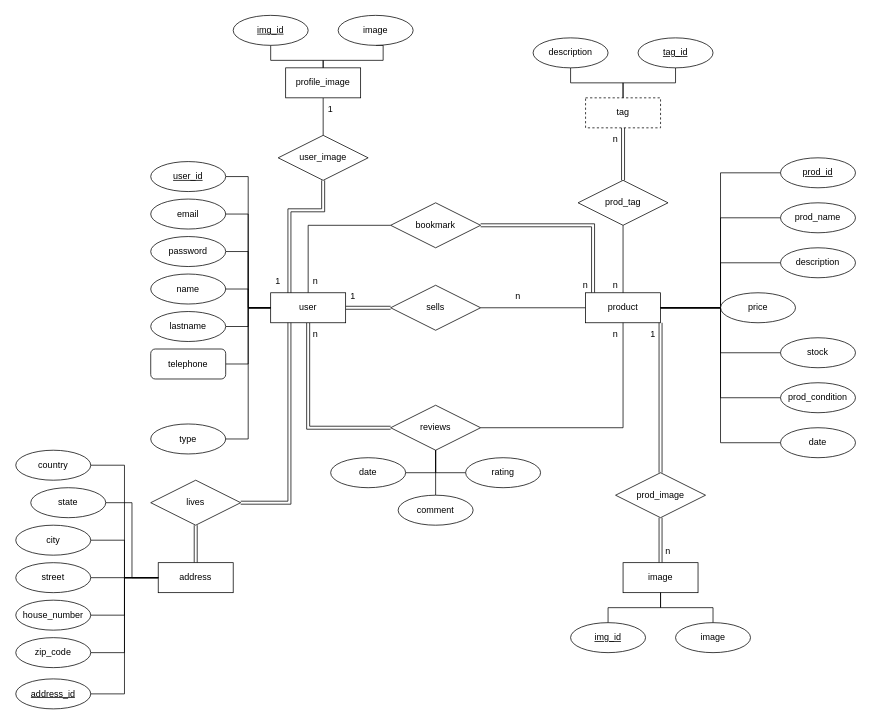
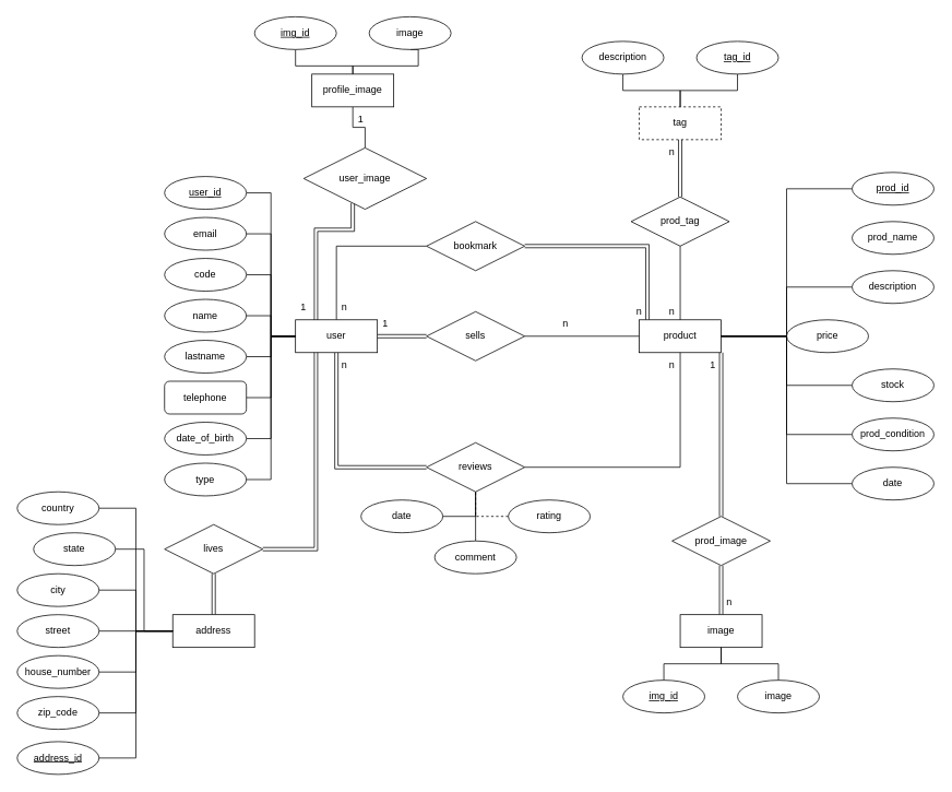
  <mxCell id="0" />
  <mxCell id="1" parent="0" />
  <mxCell id="2" style="edgeStyle=orthogonalEdgeStyle;rounded=0;orthogonalLoop=1;jettySize=auto;html=1;entryX=0;entryY=0.5;entryDx=0;entryDy=0;endArrow=none;endFill=0;shape=link;" edge="1" parent="1" source="5" target="19"><mxGeometry relative="1" as="geometry" /></mxCell>
  <mxCell id="3" style="edgeStyle=orthogonalEdgeStyle;rounded=0;orthogonalLoop=1;jettySize=auto;html=1;entryX=0;entryY=0.5;entryDx=0;entryDy=0;endArrow=none;endFill=0;shape=link;" edge="1" parent="1" source="5" target="33"><mxGeometry relative="1" as="geometry"><Array as="points"><mxPoint x="410" y="570" /></Array></mxGeometry></mxCell>
  <mxCell id="4" style="edgeStyle=orthogonalEdgeStyle;rounded=0;orthogonalLoop=1;jettySize=auto;html=1;entryX=0;entryY=0.5;entryDx=0;entryDy=0;endArrow=none;endFill=0;" edge="1" parent="1" source="5" target="64"><mxGeometry relative="1" as="geometry"><Array as="points"><mxPoint x="410" y="300" /></Array></mxGeometry></mxCell>
  <mxCell id="5" value="user" style="whiteSpace=wrap;html=1;align=center;" vertex="1" parent="1"><mxGeometry x="360" y="390" width="100" height="40" as="geometry" /></mxCell>
  <mxCell id="6" style="edgeStyle=orthogonalEdgeStyle;rounded=0;orthogonalLoop=1;jettySize=auto;html=1;entryX=0;entryY=0.5;entryDx=0;entryDy=0;endArrow=none;endFill=0;" edge="1" parent="1" source="7" target="5"><mxGeometry relative="1" as="geometry" /></mxCell>
  <mxCell id="7" value="user_id" style="ellipse;whiteSpace=wrap;html=1;align=center;fontStyle=4;" vertex="1" parent="1"><mxGeometry y="215" width="100" height="40" as="geometry" x="200" /></mxCell>
  <mxCell id="8" style="edgeStyle=orthogonalEdgeStyle;rounded=0;orthogonalLoop=1;jettySize=auto;html=1;entryX=0;entryY=0.5;entryDx=0;entryDy=0;endArrow=none;endFill=0;" edge="1" parent="1" source="9" target="5"><mxGeometry relative="1" as="geometry" /></mxCell>
  <mxCell id="9" value="name" style="ellipse;whiteSpace=wrap;html=1;align=center;" vertex="1" parent="1"><mxGeometry y="365" width="100" height="40" as="geometry" x="200" /></mxCell>
  <mxCell id="10" style="edgeStyle=orthogonalEdgeStyle;rounded=0;orthogonalLoop=1;jettySize=auto;html=1;entryX=0;entryY=0.5;entryDx=0;entryDy=0;endArrow=none;endFill=0;" edge="1" parent="1" source="11" target="5"><mxGeometry relative="1" as="geometry" /></mxCell>
  <mxCell id="11" value="lastname" style="ellipse;whiteSpace=wrap;html=1;align=center;" vertex="1" parent="1"><mxGeometry y="415" width="100" height="40" as="geometry" x="200" /></mxCell>
  <mxCell id="12" style="edgeStyle=orthogonalEdgeStyle;rounded=0;orthogonalLoop=1;jettySize=auto;html=1;entryX=0;entryY=0.5;entryDx=0;entryDy=0;endArrow=none;endFill=0;" edge="1" parent="1" source="13" target="5"><mxGeometry relative="1" as="geometry" /></mxCell>
  <mxCell id="13" value="telephone" style="whiteSpace=wrap;html=1;align=center;rounded=1;" vertex="1" parent="1"><mxGeometry y="465" width="100" height="40" as="geometry" x="200" /></mxCell>
+ <mxCell id="14" style="edgeStyle=orthogonalEdgeStyle;rounded=0;orthogonalLoop=1;jettySize=auto;html=1;entryX=0;entryY=0.5;entryDx=0;entryDy=0;endArrow=none;endFill=0;" edge="1" parent="1" source="15" target="5"><mxGeometry relative="1" as="geometry" /></mxCell>
+ <mxCell id="15" value="date_of_birth" style="ellipse;whiteSpace=wrap;html=1;align=center;" vertex="1" parent="1"><mxGeometry y="515" width="100" height="40" as="geometry" x="200" /></mxCell>
  <mxCell id="16" style="edgeStyle=orthogonalEdgeStyle;rounded=0;orthogonalLoop=1;jettySize=auto;html=1;endArrow=none;endFill=0;" edge="1" parent="1" source="18" target="19"><mxGeometry relative="1" as="geometry" /></mxCell>
  <mxCell id="17" style="edgeStyle=orthogonalEdgeStyle;rounded=0;orthogonalLoop=1;jettySize=auto;html=1;entryX=1;entryY=0.5;entryDx=0;entryDy=0;endArrow=none;endFill=0;shape=link;" edge="1" parent="1" source="18" target="64"><mxGeometry relative="1" as="geometry"><Array as="points"><mxPoint x="790" y="300" /><mxPoint x="640" y="300" /></Array></mxGeometry></mxCell>
  <mxCell id="18" value="product" style="whiteSpace=wrap;html=1;align=center;" vertex="1" parent="1"><mxGeometry x="780" y="390" width="100" height="40" as="geometry" /></mxCell>
  <mxCell id="19" value="sells" style="shape=rhombus;perimeter=rhombusPerimeter;whiteSpace=wrap;html=1;align=center;" vertex="1" parent="1"><mxGeometry x="520" y="380" width="120" height="60" as="geometry" /></mxCell>
  <mxCell id="20" value="1" style="text;html=1;strokeColor=none;fillColor=none;align=center;verticalAlign=middle;whiteSpace=wrap;rounded=0;" vertex="1" parent="1"><mxGeometry x="460" y="380" width="20" height="30" as="geometry" /></mxCell>
  <mxCell id="21" value="n" style="text;html=1;strokeColor=none;fillColor=none;align=center;verticalAlign=middle;whiteSpace=wrap;rounded=0;" vertex="1" parent="1"><mxGeometry x="680" y="380" width="20" height="30" as="geometry" /></mxCell>
  <mxCell id="22" style="edgeStyle=orthogonalEdgeStyle;rounded=0;orthogonalLoop=1;jettySize=auto;html=1;entryX=1;entryY=0.5;entryDx=0;entryDy=0;endArrow=none;endFill=0;" edge="1" parent="1" source="23" target="18"><mxGeometry relative="1" as="geometry" /></mxCell>
  <mxCell id="23" value="prod_id" style="ellipse;whiteSpace=wrap;html=1;align=center;fontStyle=4;" vertex="1" parent="1"><mxGeometry x="1040" y="210" width="100" height="40" as="geometry" /></mxCell>
- <mxCell id="24" style="edgeStyle=orthogonalEdgeStyle;rounded=0;orthogonalLoop=1;jettySize=auto;html=1;entryX=1;entryY=0.5;entryDx=0;entryDy=0;endArrow=none;endFill=0;" edge="1" parent="1" source="25" target="18"><mxGeometry relative="1" as="geometry" /></mxCell>
  <mxCell id="25" value="prod_name" style="ellipse;whiteSpace=wrap;html=1;align=center;" vertex="1" parent="1"><mxGeometry x="1040" y="270" width="100" height="40" as="geometry" /></mxCell>
  <mxCell id="26" style="edgeStyle=orthogonalEdgeStyle;rounded=0;orthogonalLoop=1;jettySize=auto;html=1;entryX=1;entryY=0.5;entryDx=0;entryDy=0;endArrow=none;endFill=0;" edge="1" parent="1" source="27" target="18"><mxGeometry relative="1" as="geometry" /></mxCell>
  <mxCell id="27" value="description" style="ellipse;whiteSpace=wrap;html=1;align=center;" vertex="1" parent="1"><mxGeometry x="1040" y="330" width="100" height="40" as="geometry" /></mxCell>
  <mxCell id="28" style="edgeStyle=orthogonalEdgeStyle;rounded=0;orthogonalLoop=1;jettySize=auto;html=1;entryX=1;entryY=0.5;entryDx=0;entryDy=0;endArrow=none;endFill=0;" edge="1" parent="1" source="29" target="18"><mxGeometry relative="1" as="geometry" /></mxCell>
  <mxCell id="29" value="price" style="ellipse;whiteSpace=wrap;html=1;align=center;" vertex="1" parent="1"><mxGeometry x="960" y="390" width="100" height="40" as="geometry" /></mxCell>
  <mxCell id="30" style="edgeStyle=orthogonalEdgeStyle;rounded=0;orthogonalLoop=1;jettySize=auto;html=1;entryX=1;entryY=0.5;entryDx=0;entryDy=0;endArrow=none;endFill=0;" edge="1" parent="1" source="31" target="18"><mxGeometry relative="1" as="geometry" /></mxCell>
  <mxCell id="31" value="stock" style="ellipse;whiteSpace=wrap;html=1;align=center;" vertex="1" parent="1"><mxGeometry x="1040" y="450" width="100" height="40" as="geometry" /></mxCell>
  <mxCell id="32" style="edgeStyle=orthogonalEdgeStyle;rounded=0;orthogonalLoop=1;jettySize=auto;html=1;entryX=0.5;entryY=1;entryDx=0;entryDy=0;endArrow=none;endFill=0;" edge="1" parent="1" source="33" target="18"><mxGeometry relative="1" as="geometry" /></mxCell>
  <mxCell id="33" value="reviews" style="shape=rhombus;perimeter=rhombusPerimeter;whiteSpace=wrap;html=1;align=center;" vertex="1" parent="1"><mxGeometry x="520" y="540" width="120" height="60" as="geometry" /></mxCell>
  <mxCell id="34" style="edgeStyle=orthogonalEdgeStyle;rounded=0;orthogonalLoop=1;jettySize=auto;html=1;entryX=0.5;entryY=1;entryDx=0;entryDy=0;endArrow=none;endFill=0;" edge="1" parent="1" source="35" target="33"><mxGeometry relative="1" as="geometry"><Array as="points"><mxPoint x="580" y="630" /></Array></mxGeometry></mxCell>
  <mxCell id="35" value="date" style="ellipse;whiteSpace=wrap;html=1;align=center;" vertex="1" parent="1"><mxGeometry x="440" y="610" width="100" height="40" as="geometry" /></mxCell>
- <mxCell id="36" style="edgeStyle=orthogonalEdgeStyle;rounded=0;orthogonalLoop=1;jettySize=auto;html=1;entryX=0.5;entryY=1;entryDx=0;entryDy=0;endArrow=none;endFill=0;" edge="1" parent="1" source="37" target="33"><mxGeometry relative="1" as="geometry"><Array as="points"><mxPoint x="580" y="630" /></Array></mxGeometry></mxCell>
+ <mxCell id="36" style="edgeStyle=orthogonalEdgeStyle;rounded=0;orthogonalLoop=1;jettySize=auto;html=1;entryX=0.5;entryY=1;entryDx=0;entryDy=0;endArrow=none;endFill=0;dashed=1;" edge="1" parent="1" source="37" target="33"><mxGeometry relative="1" as="geometry"><Array as="points"><mxPoint x="580" y="630" /></Array></mxGeometry></mxCell>
  <mxCell id="37" value="rating" style="ellipse;whiteSpace=wrap;html=1;align=center;" vertex="1" parent="1"><mxGeometry x="620" y="610" width="100" height="40" as="geometry" /></mxCell>
  <mxCell id="38" style="edgeStyle=orthogonalEdgeStyle;rounded=0;orthogonalLoop=1;jettySize=auto;html=1;entryX=0;entryY=0.5;entryDx=0;entryDy=0;endArrow=none;endFill=0;" edge="1" parent="1" source="39" target="5"><mxGeometry relative="1" as="geometry" /></mxCell>
  <mxCell id="39" value="type" style="ellipse;whiteSpace=wrap;html=1;align=center;" vertex="1" parent="1"><mxGeometry y="565" width="100" height="40" as="geometry" x="200" /></mxCell>
  <mxCell id="40" value="n" style="text;html=1;strokeColor=none;fillColor=none;align=center;verticalAlign=middle;whiteSpace=wrap;rounded=0;" vertex="1" parent="1"><mxGeometry x="410" y="430" width="20" height="30" as="geometry" /></mxCell>
  <mxCell id="41" value="n" style="text;html=1;strokeColor=none;fillColor=none;align=center;verticalAlign=middle;whiteSpace=wrap;rounded=0;" vertex="1" parent="1"><mxGeometry x="810" y="430" width="20" height="30" as="geometry" /></mxCell>
  <mxCell id="42" style="edgeStyle=orthogonalEdgeStyle;rounded=0;orthogonalLoop=1;jettySize=auto;html=1;entryX=0.5;entryY=0;entryDx=0;entryDy=0;endArrow=none;endFill=0;" edge="1" parent="1" source="43" target="18"><mxGeometry relative="1" as="geometry" /></mxCell>
  <mxCell id="43" value="prod_tag" style="shape=rhombus;perimeter=rhombusPerimeter;whiteSpace=wrap;html=1;align=center;" vertex="1" parent="1"><mxGeometry x="770" y="240" width="120" height="60" as="geometry" /></mxCell>
  <mxCell id="44" style="edgeStyle=orthogonalEdgeStyle;rounded=0;orthogonalLoop=1;jettySize=auto;html=1;entryX=0.5;entryY=0;entryDx=0;entryDy=0;endArrow=none;endFill=0;shape=link;" edge="1" parent="1" source="45" target="43"><mxGeometry relative="1" as="geometry" /></mxCell>
  <mxCell id="45" value="tag" style="whiteSpace=wrap;html=1;align=center;dashed=1;" vertex="1" parent="1"><mxGeometry x="780" y="130" width="100" height="40" as="geometry" /></mxCell>
  <mxCell id="46" value="n" style="text;html=1;strokeColor=none;fillColor=none;align=center;verticalAlign=middle;whiteSpace=wrap;rounded=0;" vertex="1" parent="1"><mxGeometry x="810" y="365" width="20" height="30" as="geometry" /></mxCell>
  <mxCell id="47" value="n" style="text;html=1;strokeColor=none;fillColor=none;align=center;verticalAlign=middle;whiteSpace=wrap;rounded=0;" vertex="1" parent="1"><mxGeometry x="810" width="20" height="30" as="geometry" y="170" /></mxCell>
  <mxCell id="48" style="edgeStyle=orthogonalEdgeStyle;rounded=0;orthogonalLoop=1;jettySize=auto;html=1;entryX=0.5;entryY=0;entryDx=0;entryDy=0;endArrow=none;endFill=0;" edge="1" parent="1" source="49" target="45"><mxGeometry relative="1" as="geometry" /></mxCell>
  <mxCell id="49" value="description" style="ellipse;whiteSpace=wrap;html=1;align=center;" vertex="1" parent="1"><mxGeometry x="710" y="50" width="100" height="40" as="geometry" /></mxCell>
  <mxCell id="50" style="edgeStyle=orthogonalEdgeStyle;rounded=0;orthogonalLoop=1;jettySize=auto;html=1;entryX=0.5;entryY=0;entryDx=0;entryDy=0;endArrow=none;endFill=0;" edge="1" parent="1" source="51" target="45"><mxGeometry relative="1" as="geometry" /></mxCell>
  <mxCell id="51" value="tag_id" style="ellipse;whiteSpace=wrap;html=1;align=center;fontStyle=4;" vertex="1" parent="1"><mxGeometry x="850" y="50" width="100" height="40" as="geometry" /></mxCell>
  <mxCell id="52" style="edgeStyle=orthogonalEdgeStyle;rounded=0;orthogonalLoop=1;jettySize=auto;html=1;entryX=1;entryY=0.5;entryDx=0;entryDy=0;endArrow=none;endFill=0;" edge="1" parent="1" source="53" target="18"><mxGeometry relative="1" as="geometry" /></mxCell>
  <mxCell id="53" value="prod_condition" style="ellipse;whiteSpace=wrap;html=1;align=center;" vertex="1" parent="1"><mxGeometry x="1040" y="510" width="100" height="40" as="geometry" /></mxCell>
  <mxCell id="54" style="edgeStyle=orthogonalEdgeStyle;rounded=0;orthogonalLoop=1;jettySize=auto;html=1;entryX=0.5;entryY=1;entryDx=0;entryDy=0;endArrow=none;endFill=0;shape=link;" edge="1" parent="1" source="55" target="61"><mxGeometry relative="1" as="geometry" /></mxCell>
  <mxCell id="55" value="image" style="whiteSpace=wrap;html=1;align=center;" vertex="1" parent="1"><mxGeometry x="830" y="750" width="100" height="40" as="geometry" /></mxCell>
  <mxCell id="56" style="edgeStyle=orthogonalEdgeStyle;rounded=0;orthogonalLoop=1;jettySize=auto;html=1;entryX=0.5;entryY=1;entryDx=0;entryDy=0;endArrow=none;endFill=0;" edge="1" parent="1" source="57" target="55"><mxGeometry relative="1" as="geometry" /></mxCell>
  <mxCell id="57" value="img_id" style="ellipse;whiteSpace=wrap;html=1;align=center;fontStyle=4;" vertex="1" parent="1"><mxGeometry x="760" y="830" width="100" height="40" as="geometry" /></mxCell>
  <mxCell id="58" style="edgeStyle=orthogonalEdgeStyle;rounded=0;orthogonalLoop=1;jettySize=auto;html=1;entryX=0.5;entryY=1;entryDx=0;entryDy=0;endArrow=none;endFill=0;" edge="1" parent="1" source="59" target="55"><mxGeometry relative="1" as="geometry" /></mxCell>
  <mxCell id="59" value="image" style="ellipse;whiteSpace=wrap;html=1;align=center;" vertex="1" parent="1"><mxGeometry x="900" y="830" width="100" height="40" as="geometry" /></mxCell>
  <mxCell id="60" style="edgeStyle=orthogonalEdgeStyle;shape=link;rounded=0;orthogonalLoop=1;jettySize=auto;html=1;entryX=1;entryY=1;entryDx=0;entryDy=0;endArrow=none;endFill=0;" edge="1" parent="1" source="61" target="18"><mxGeometry relative="1" as="geometry" /></mxCell>
  <mxCell id="61" value="prod_image" style="shape=rhombus;perimeter=rhombusPerimeter;whiteSpace=wrap;html=1;align=center;" vertex="1" parent="1"><mxGeometry x="820" y="630" width="120" height="60" as="geometry" /></mxCell>
  <mxCell id="62" value="1" style="text;html=1;strokeColor=none;fillColor=none;align=center;verticalAlign=middle;whiteSpace=wrap;rounded=0;" vertex="1" parent="1"><mxGeometry x="860" y="430" width="20" height="30" as="geometry" /></mxCell>
  <mxCell id="63" value="n" style="text;html=1;strokeColor=none;fillColor=none;align=center;verticalAlign=middle;whiteSpace=wrap;rounded=0;" vertex="1" parent="1"><mxGeometry x="880" y="720" width="20" height="30" as="geometry" /></mxCell>
  <mxCell id="64" value="bookmark" style="shape=rhombus;perimeter=rhombusPerimeter;whiteSpace=wrap;html=1;align=center;" vertex="1" parent="1"><mxGeometry x="520" y="270" width="120" height="60" as="geometry" /></mxCell>
  <mxCell id="65" value="n" style="text;html=1;strokeColor=none;fillColor=none;align=center;verticalAlign=middle;whiteSpace=wrap;rounded=0;" vertex="1" parent="1"><mxGeometry x="410" y="360" width="20" height="30" as="geometry" /></mxCell>
  <mxCell id="66" value="n" style="text;html=1;strokeColor=none;fillColor=none;align=center;verticalAlign=middle;whiteSpace=wrap;rounded=0;" vertex="1" parent="1"><mxGeometry x="770" y="365" width="20" height="30" as="geometry" /></mxCell>
  <mxCell id="67" style="edgeStyle=orthogonalEdgeStyle;rounded=0;orthogonalLoop=1;jettySize=auto;html=1;entryX=1;entryY=0.5;entryDx=0;entryDy=0;endArrow=none;endFill=0;" edge="1" parent="1" source="68" target="18"><mxGeometry relative="1" as="geometry" /></mxCell>
  <mxCell id="68" value="date" style="ellipse;whiteSpace=wrap;html=1;align=center;" vertex="1" parent="1"><mxGeometry x="1040" y="570" width="100" height="40" as="geometry" /></mxCell>
  <mxCell id="69" style="edgeStyle=orthogonalEdgeStyle;rounded=0;orthogonalLoop=1;jettySize=auto;html=1;entryX=0.5;entryY=1;entryDx=0;entryDy=0;endArrow=none;endFill=0;shape=link;" edge="1" parent="1" source="70" target="72"><mxGeometry relative="1" as="geometry" /></mxCell>
  <mxCell id="70" value="address" style="whiteSpace=wrap;html=1;align=center;" vertex="1" parent="1"><mxGeometry x="210" y="750" width="100" height="40" as="geometry" /></mxCell>
  <mxCell id="71" style="edgeStyle=orthogonalEdgeStyle;rounded=0;orthogonalLoop=1;jettySize=auto;html=1;entryX=0.25;entryY=1;entryDx=0;entryDy=0;endArrow=none;endFill=0;shape=link;" edge="1" parent="1" source="72" target="5"><mxGeometry relative="1" as="geometry" /></mxCell>
  <mxCell id="72" value="lives" style="shape=rhombus;perimeter=rhombusPerimeter;whiteSpace=wrap;html=1;align=center;" vertex="1" parent="1"><mxGeometry y="640" width="120" height="60" as="geometry" x="200" /></mxCell>
  <mxCell id="73" style="edgeStyle=orthogonalEdgeStyle;rounded=0;orthogonalLoop=1;jettySize=auto;html=1;entryX=0;entryY=0.5;entryDx=0;entryDy=0;endArrow=none;endFill=0;" edge="1" parent="1" source="74" target="70"><mxGeometry relative="1" as="geometry" /></mxCell>
  <mxCell id="74" value="country&lt;span style=&quot;color: rgba(0, 0, 0, 0); font-family: monospace; font-size: 0px; text-align: start;&quot;&gt;%3CmxGraphModel%3E%3Croot%3E%3CmxCell%20id%3D%220%22%2F%3E%3CmxCell%20id%3D%221%22%20parent%3D%220%22%2F%3E%3CmxCell%20id%3D%222%22%20value%3D%22n%22%20style%3D%22text%3Bhtml%3D1%3BstrokeColor%3Dnone%3BfillColor%3Dnone%3Balign%3Dcenter%3BverticalAlign%3Dmiddle%3BwhiteSpace%3Dwrap%3Brounded%3D0%3B%22%20vertex%3D%221%22%20parent%3D%221%22%3E%3CmxGeometry%20x%3D%22210%22%20y%3D%22170%22%20width%3D%2220%22%20height%3D%2230%22%20as%3D%22geometry%22%2F%3E%3C%2FmxCell%3E%3C%2Froot%3E%3C%2FmxGraphModel%3E&lt;/span&gt;" style="ellipse;whiteSpace=wrap;html=1;align=center;" vertex="1" parent="1"><mxGeometry x="20" y="600" width="100" height="40" as="geometry" /></mxCell>
  <mxCell id="75" style="edgeStyle=orthogonalEdgeStyle;rounded=0;orthogonalLoop=1;jettySize=auto;html=1;entryX=0;entryY=0.5;entryDx=0;entryDy=0;endArrow=none;endFill=0;" edge="1" parent="1" source="76" target="70"><mxGeometry relative="1" as="geometry" /></mxCell>
  <mxCell id="76" value="state" style="ellipse;whiteSpace=wrap;html=1;align=center;" vertex="1" parent="1"><mxGeometry x="40" y="650" width="100" height="40" as="geometry" /></mxCell>
  <mxCell id="77" style="edgeStyle=orthogonalEdgeStyle;rounded=0;orthogonalLoop=1;jettySize=auto;html=1;entryX=0;entryY=0.5;entryDx=0;entryDy=0;endArrow=none;endFill=0;" edge="1" parent="1" source="78" target="70"><mxGeometry relative="1" as="geometry" /></mxCell>
  <mxCell id="78" value="city" style="ellipse;whiteSpace=wrap;html=1;align=center;" vertex="1" parent="1"><mxGeometry x="20" y="700" width="100" height="40" as="geometry" /></mxCell>
  <mxCell id="79" style="edgeStyle=orthogonalEdgeStyle;rounded=0;orthogonalLoop=1;jettySize=auto;html=1;entryX=0;entryY=0.5;entryDx=0;entryDy=0;endArrow=none;endFill=0;" edge="1" parent="1" source="80" target="70"><mxGeometry relative="1" as="geometry" /></mxCell>
  <mxCell id="80" value="street" style="ellipse;whiteSpace=wrap;html=1;align=center;" vertex="1" parent="1"><mxGeometry x="20" y="750" width="100" height="40" as="geometry" /></mxCell>
  <mxCell id="81" style="edgeStyle=orthogonalEdgeStyle;rounded=0;orthogonalLoop=1;jettySize=auto;html=1;entryX=0;entryY=0.5;entryDx=0;entryDy=0;endArrow=none;endFill=0;" edge="1" parent="1" source="82" target="70"><mxGeometry relative="1" as="geometry" /></mxCell>
  <mxCell id="82" value="house_number" style="ellipse;whiteSpace=wrap;html=1;align=center;" vertex="1" parent="1"><mxGeometry x="20" y="800" width="100" height="40" as="geometry" /></mxCell>
  <mxCell id="83" style="edgeStyle=orthogonalEdgeStyle;rounded=0;orthogonalLoop=1;jettySize=auto;html=1;entryX=0;entryY=0.5;entryDx=0;entryDy=0;endArrow=none;endFill=0;" edge="1" parent="1" source="84" target="70"><mxGeometry relative="1" as="geometry" /></mxCell>
  <mxCell id="84" value="zip_code" style="ellipse;whiteSpace=wrap;html=1;align=center;" vertex="1" parent="1"><mxGeometry x="20" y="850" width="100" height="40" as="geometry" /></mxCell>
  <mxCell id="85" style="edgeStyle=orthogonalEdgeStyle;rounded=0;orthogonalLoop=1;jettySize=auto;html=1;entryX=0;entryY=0.5;entryDx=0;entryDy=0;endArrow=none;endFill=0;" edge="1" parent="1" source="86" target="70"><mxGeometry relative="1" as="geometry" /></mxCell>
  <mxCell id="86" value="address_id" style="ellipse;whiteSpace=wrap;html=1;align=center;fontStyle=4;" vertex="1" parent="1"><mxGeometry x="20" y="905" width="100" height="40" as="geometry" /></mxCell>
  <mxCell id="87" style="edgeStyle=orthogonalEdgeStyle;rounded=0;orthogonalLoop=1;jettySize=auto;html=1;entryX=0.5;entryY=0;entryDx=0;entryDy=0;endArrow=none;endFill=0;" edge="1" parent="1" source="89" target="94"><mxGeometry relative="1" as="geometry" /></mxCell>
  <mxCell id="88" style="edgeStyle=orthogonalEdgeStyle;rounded=0;orthogonalLoop=1;jettySize=auto;html=1;entryX=0.5;entryY=1;entryDx=0;entryDy=0;endArrow=none;endFill=0;" edge="1" parent="1" source="89" target="92"><mxGeometry relative="1" as="geometry"><Array as="points"><mxPoint x="430" y="80" /><mxPoint x="510" y="80" /></Array></mxGeometry></mxCell>
  <mxCell id="89" value="profile_image" style="whiteSpace=wrap;html=1;align=center;" vertex="1" parent="1"><mxGeometry x="380" y="90" width="100" height="40" as="geometry" /></mxCell>
  <mxCell id="90" style="edgeStyle=orthogonalEdgeStyle;rounded=0;orthogonalLoop=1;jettySize=auto;html=1;entryX=0.5;entryY=0;entryDx=0;entryDy=0;endArrow=none;endFill=0;" edge="1" parent="1" source="91" target="89"><mxGeometry relative="1" as="geometry" /></mxCell>
  <mxCell id="91" value="img_id" style="ellipse;whiteSpace=wrap;html=1;align=center;fontStyle=4;" vertex="1" parent="1"><mxGeometry x="310" y="20" width="100" height="40" as="geometry" /></mxCell>
  <mxCell id="92" value="image" style="ellipse;whiteSpace=wrap;html=1;align=center;" vertex="1" parent="1"><mxGeometry x="450" y="20" width="100" height="40" as="geometry" /></mxCell>
  <mxCell id="93" style="edgeStyle=orthogonalEdgeStyle;rounded=0;orthogonalLoop=1;jettySize=auto;html=1;entryX=0.25;entryY=0;entryDx=0;entryDy=0;endArrow=none;endFill=0;shape=link;" edge="1" parent="1" source="94" target="5"><mxGeometry relative="1" as="geometry"><Array as="points"><mxPoint x="430" y="280" /><mxPoint x="385" y="280" /></Array></mxGeometry></mxCell>
- <mxCell id="94" value="user_image" style="shape=rhombus;perimeter=rhombusPerimeter;whiteSpace=wrap;html=1;align=center;" vertex="1" parent="1"><mxGeometry x="370" y="180" width="120" height="60" as="geometry" /></mxCell>
+ <mxCell id="94" value="user_image" style="shape=rhombus;perimeter=rhombusPerimeter;whiteSpace=wrap;html=1;align=center;" vertex="1" parent="1"><mxGeometry x="370" y="180" width="150" height="75" as="geometry" /></mxCell>
  <mxCell id="95" value="1" style="text;html=1;strokeColor=none;fillColor=none;align=center;verticalAlign=middle;whiteSpace=wrap;rounded=0;" vertex="1" parent="1"><mxGeometry x="360" y="360" width="20" height="30" as="geometry" /></mxCell>
  <mxCell id="96" value="1" style="text;html=1;strokeColor=none;fillColor=none;align=center;verticalAlign=middle;whiteSpace=wrap;rounded=0;" vertex="1" parent="1"><mxGeometry x="430" y="130" width="20" height="30" as="geometry" /></mxCell>
  <mxCell id="97" style="edgeStyle=orthogonalEdgeStyle;rounded=0;orthogonalLoop=1;jettySize=auto;html=1;entryX=0.5;entryY=1;entryDx=0;entryDy=0;endArrow=none;endFill=0;" edge="1" parent="1" source="98" target="33"><mxGeometry relative="1" as="geometry" /></mxCell>
  <mxCell id="98" value="comment" style="ellipse;whiteSpace=wrap;html=1;align=center;" vertex="1" parent="1"><mxGeometry x="530" y="660" width="100" height="40" as="geometry" /></mxCell>
  <mxCell id="99" style="edgeStyle=orthogonalEdgeStyle;rounded=0;orthogonalLoop=1;jettySize=auto;html=1;entryX=0;entryY=0.5;entryDx=0;entryDy=0;endArrow=none;endFill=0;" edge="1" parent="1" source="100" target="5"><mxGeometry relative="1" as="geometry" /></mxCell>
  <mxCell id="100" value="email" style="ellipse;whiteSpace=wrap;html=1;align=center;" vertex="1" parent="1"><mxGeometry y="265" width="100" height="40" as="geometry" x="200" /></mxCell>
  <mxCell id="101" style="edgeStyle=orthogonalEdgeStyle;rounded=0;orthogonalLoop=1;jettySize=auto;html=1;entryX=0;entryY=0.5;entryDx=0;entryDy=0;endArrow=none;endFill=0;" edge="1" parent="1" source="102" target="5"><mxGeometry relative="1" as="geometry" /></mxCell>
- <mxCell id="102" value="password" style="ellipse;whiteSpace=wrap;html=1;align=center;" vertex="1" parent="1"><mxGeometry y="315" width="100" height="40" as="geometry" x="200" /></mxCell>
+ <mxCell id="102" value="code" style="ellipse;whiteSpace=wrap;html=1;align=center;" vertex="1" parent="1"><mxGeometry y="315" width="100" height="40" as="geometry" x="200" /></mxCell>
